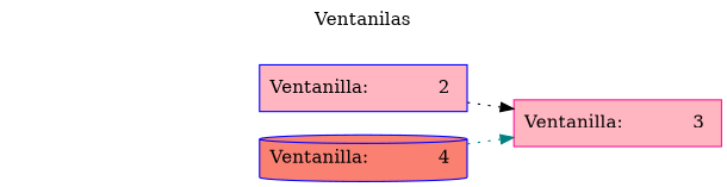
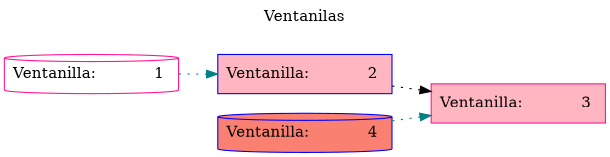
  digraph {
    label=Ventanilas
    labelloc=t
    rankdir=LR
    node [color=deeppink fillcolor=lightpink shape=cylinder style=filled]
    edge [color=teal style=dotted]
+   n1 [fillcolor=white label="Ventanilla:            1 "]
    n2 [color=blue label="Ventanilla:            2 " shape=box]
    n3 [label="Ventanilla:            3 " shape=box]
    n4 [color=blue fillcolor=salmon label="Ventanilla:            4 "]
+   n1 -> n2
    n2 -> n3 [color=black]
    n4 -> n3
  }
